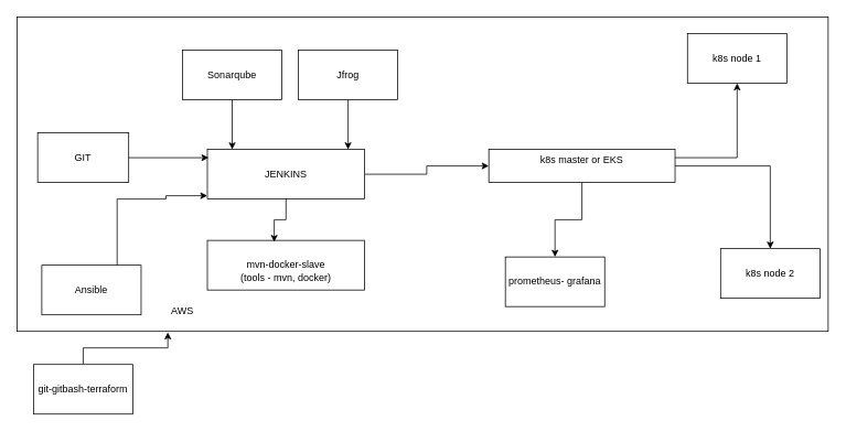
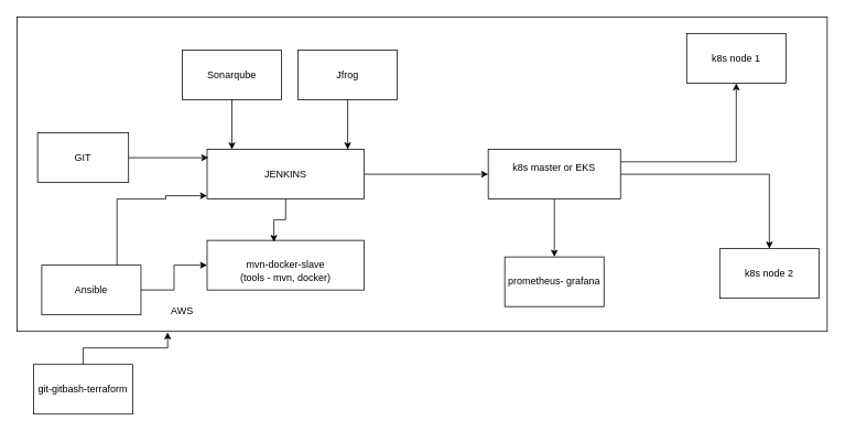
  <mxCell id="0" />
  <mxCell id="1" parent="0" />
  <mxCell id="2" value="" style="rounded=0;whiteSpace=wrap;html=1;" parent="1" vertex="1"><mxGeometry x="20" y="20" width="980" height="380" as="geometry" /></mxCell>
  <mxCell id="3" value="k8s node 1" style="rounded=0;whiteSpace=wrap;html=1;" parent="1" vertex="1"><mxGeometry x="830" y="40" width="120" height="60" as="geometry" /></mxCell>
  <mxCell id="4" value="k8s node 2" style="rounded=0;whiteSpace=wrap;html=1;" parent="1" vertex="1"><mxGeometry x="870" y="300" width="120" height="60" as="geometry" /></mxCell>
  <mxCell id="5" style="edgeStyle=orthogonalEdgeStyle;rounded=0;orthogonalLoop=1;jettySize=auto;html=1;exitX=1;exitY=0.25;exitDx=0;exitDy=0;entryX=0.5;entryY=1;entryDx=0;entryDy=0;" parent="1" source="8" target="3" edge="1"><mxGeometry relative="1" as="geometry" /></mxCell>
  <mxCell id="6" style="edgeStyle=orthogonalEdgeStyle;rounded=0;orthogonalLoop=1;jettySize=auto;html=1;exitX=1;exitY=0.5;exitDx=0;exitDy=0;entryX=0.5;entryY=0;entryDx=0;entryDy=0;" parent="1" source="8" target="4" edge="1"><mxGeometry relative="1" as="geometry" /></mxCell>
  <mxCell id="7" style="edgeStyle=orthogonalEdgeStyle;rounded=0;orthogonalLoop=1;jettySize=auto;html=1;exitX=0.5;exitY=1;exitDx=0;exitDy=0;" parent="1" source="8" target="15" edge="1"><mxGeometry relative="1" as="geometry" /></mxCell>
- <mxCell id="8" value="&lt;div&gt;&lt;br&gt;&lt;/div&gt;&lt;div&gt;k8s master or EKS&lt;br&gt;&lt;/div&gt;&lt;div&gt;&lt;br&gt;&lt;/div&gt;&lt;div&gt;&lt;br&gt;&lt;/div&gt;" style="rounded=0;whiteSpace=wrap;html=1;" parent="1" vertex="1"><mxGeometry x="590" y="180" width="225" height="40" as="geometry" /></mxCell>
+ <mxCell id="8" value="&lt;div&gt;&lt;br&gt;&lt;/div&gt;&lt;div&gt;k8s master or EKS&lt;br&gt;&lt;/div&gt;&lt;div&gt;&lt;br&gt;&lt;/div&gt;&lt;div&gt;&lt;br&gt;&lt;/div&gt;" style="rounded=0;whiteSpace=wrap;html=1;" parent="1" vertex="1"><mxGeometry x="590" y="180" width="160" height="60" as="geometry" /></mxCell>
  <mxCell id="9" style="edgeStyle=orthogonalEdgeStyle;rounded=0;orthogonalLoop=1;jettySize=auto;html=1;" parent="1" source="10" target="8" edge="1"><mxGeometry relative="1" as="geometry" /></mxCell>
  <mxCell id="10" value="JENKINS" style="rounded=0;whiteSpace=wrap;html=1;" parent="1" vertex="1"><mxGeometry x="250" y="180" width="190" height="60" as="geometry" /></mxCell>
  <mxCell id="11" style="edgeStyle=orthogonalEdgeStyle;rounded=0;orthogonalLoop=1;jettySize=auto;html=1;entryX=0.186;entryY=1.003;entryDx=0;entryDy=0;entryPerimeter=0;" parent="1" source="12" target="2" edge="1"><mxGeometry relative="1" as="geometry"><mxPoint x="230" y="410" as="targetPoint" /></mxGeometry></mxCell>
  <mxCell id="12" value="git-gitbash-terraform" style="rounded=0;whiteSpace=wrap;html=1;" parent="1" vertex="1"><mxGeometry x="40" y="440" width="120" height="60" as="geometry" /></mxCell>
  <mxCell id="13" value="&lt;div&gt;&lt;br&gt;&lt;/div&gt;&lt;div&gt;mvn-docker-slave&lt;/div&gt;&lt;div&gt;(tools - mvn, docker)&lt;br&gt;&lt;/div&gt;" style="rounded=0;whiteSpace=wrap;html=1;" parent="1" vertex="1"><mxGeometry x="250" y="290" width="190" height="60" as="geometry" /></mxCell>
  <mxCell id="14" style="edgeStyle=orthogonalEdgeStyle;rounded=0;orthogonalLoop=1;jettySize=auto;html=1;exitX=0.5;exitY=1;exitDx=0;exitDy=0;entryX=0.425;entryY=0.033;entryDx=0;entryDy=0;entryPerimeter=0;" parent="1" source="10" target="13" edge="1"><mxGeometry relative="1" as="geometry" /></mxCell>
  <mxCell id="15" value="prometheus- grafana" style="rounded=0;whiteSpace=wrap;html=1;" parent="1" vertex="1"><mxGeometry x="610" y="310" width="120" height="60" as="geometry" /></mxCell>
  <mxCell id="16" style="edgeStyle=orthogonalEdgeStyle;rounded=0;orthogonalLoop=1;jettySize=auto;html=1;exitX=1;exitY=0.5;exitDx=0;exitDy=0;entryX=0;entryY=0.5;entryDx=0;entryDy=0;" parent="1" edge="1"><mxGeometry relative="1" as="geometry"><Array as="points"><mxPoint x="141" y="370" /><mxPoint x="141" y="240" /><mxPoint x="200" y="240" /><mxPoint x="200" y="236" /></Array><mxPoint x="161" y="370" as="sourcePoint" /><mxPoint x="250" y="236" as="targetPoint" /></mxGeometry></mxCell>
+ <mxCell id="17" style="edgeStyle=orthogonalEdgeStyle;rounded=0;orthogonalLoop=1;jettySize=auto;html=1;exitX=1;exitY=0.5;exitDx=0;exitDy=0;entryX=0;entryY=0.5;entryDx=0;entryDy=0;" edge="1" parent="1" source="18" target="13"><mxGeometry relative="1" as="geometry" /></mxCell>
  <mxCell id="18" value="Ansible" style="rounded=0;whiteSpace=wrap;html=1;" parent="1" vertex="1"><mxGeometry x="50" y="320" width="120" height="60" as="geometry" /></mxCell>
  <mxCell id="19" value="AWS" style="text;html=1;align=center;verticalAlign=middle;whiteSpace=wrap;rounded=0;" parent="1" vertex="1"><mxGeometry x="190" y="360" width="60" height="30" as="geometry" /></mxCell>
  <mxCell id="20" value="Jfrog" style="rounded=0;whiteSpace=wrap;html=1;" parent="1" vertex="1"><mxGeometry x="360" y="60" width="120" height="60" as="geometry" /></mxCell>
  <mxCell id="21" value="Sonarqube" style="rounded=0;whiteSpace=wrap;html=1;" parent="1" vertex="1"><mxGeometry x="220" y="60" width="120" height="60" as="geometry" /></mxCell>
  <mxCell id="22" style="edgeStyle=orthogonalEdgeStyle;rounded=0;orthogonalLoop=1;jettySize=auto;html=1;" parent="1" source="21" edge="1"><mxGeometry relative="1" as="geometry"><mxPoint x="280" y="180" as="targetPoint" /></mxGeometry></mxCell>
  <mxCell id="23" style="edgeStyle=orthogonalEdgeStyle;rounded=0;orthogonalLoop=1;jettySize=auto;html=1;" parent="1" source="20" edge="1"><mxGeometry relative="1" as="geometry"><mxPoint y="180" as="targetPoint" x="420" /></mxGeometry></mxCell>
  <mxCell id="24" value="GIT" style="rounded=0;whiteSpace=wrap;html=1;" vertex="1" parent="1"><mxGeometry x="45" y="160" width="110" height="60" as="geometry" /></mxCell>
  <mxCell id="25" style="edgeStyle=orthogonalEdgeStyle;rounded=0;orthogonalLoop=1;jettySize=auto;html=1;entryX=0.008;entryY=0.167;entryDx=0;entryDy=0;entryPerimeter=0;" edge="1" parent="1" source="24" target="10"><mxGeometry relative="1" as="geometry" /></mxCell>
